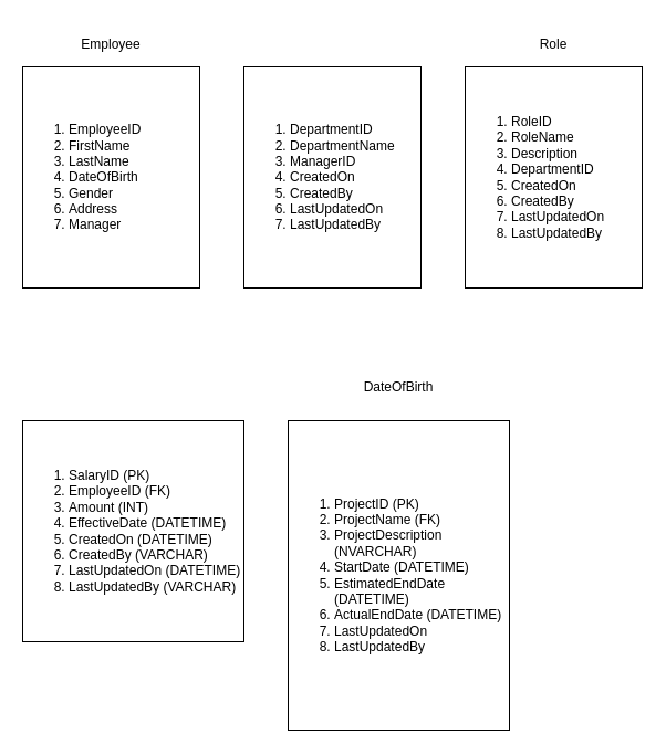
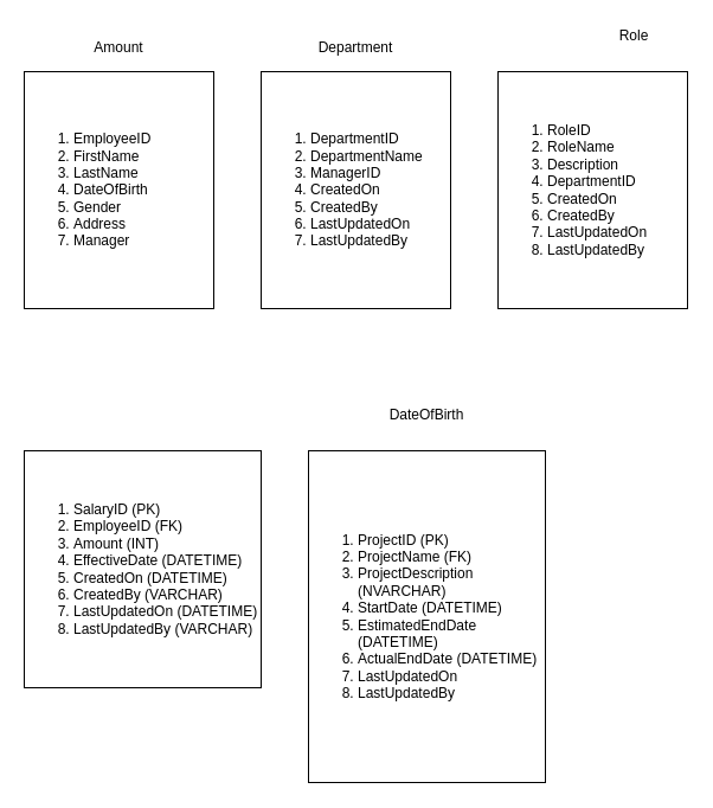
  <mxCell id="0" />
  <mxCell id="1" parent="0" />
  <mxCell id="2" value="&lt;ol&gt;&lt;li&gt;EmployeeID&lt;/li&gt;&lt;li&gt;FirstName&lt;/li&gt;&lt;li&gt;LastName&lt;/li&gt;&lt;li&gt;DateOfBirth&lt;/li&gt;&lt;li&gt;Gender&lt;/li&gt;&lt;li&gt;Address&lt;br&gt;&lt;/li&gt;&lt;li&gt;Manager&lt;br&gt;&lt;/li&gt;&lt;/ol&gt;" style="rounded=0;whiteSpace=wrap;html=1;align=left;" vertex="1" parent="1"><mxGeometry x="20" y="60" width="160" height="200" as="geometry" /></mxCell>
- <mxCell id="3" value="Employee" style="text;html=1;align=center;verticalAlign=middle;whiteSpace=wrap;rounded=0;" vertex="1" parent="1"><mxGeometry x="70" y="20" width="60" height="40" as="geometry" /></mxCell>
+ <mxCell id="3" value="Amount" style="text;html=1;align=center;verticalAlign=middle;whiteSpace=wrap;rounded=0;" vertex="1" parent="1"><mxGeometry x="70" y="20" width="60" height="40" as="geometry" /></mxCell>
+ <mxCell id="4" value="Department" style="text;html=1;align=center;verticalAlign=middle;whiteSpace=wrap;rounded=0;" vertex="1" parent="1"><mxGeometry x="265" y="25" width="70" height="30" as="geometry" /></mxCell>
  <mxCell id="5" value="&lt;ol&gt;&lt;li&gt;DepartmentID&lt;/li&gt;&lt;li&gt;DepartmentName&lt;/li&gt;&lt;li&gt;ManagerID&lt;/li&gt;&lt;li&gt;CreatedOn&lt;/li&gt;&lt;li&gt;CreatedBy&lt;/li&gt;&lt;li&gt;LastUpdatedOn&lt;/li&gt;&lt;li&gt;LastUpdatedBy&lt;/li&gt;&lt;/ol&gt;" style="rounded=0;whiteSpace=wrap;html=1;align=left;" vertex="1" parent="1"><mxGeometry x="220" y="60" width="160" height="200" as="geometry" /></mxCell>
  <mxCell id="6" value="&lt;ol&gt;&lt;li&gt;RoleID&lt;/li&gt;&lt;li&gt;RoleName&lt;/li&gt;&lt;li&gt;Description&lt;br&gt;&lt;/li&gt;&lt;li&gt;DepartmentID&lt;/li&gt;&lt;li&gt;CreatedOn&lt;/li&gt;&lt;li&gt;CreatedBy&lt;/li&gt;&lt;li&gt;LastUpdatedOn&lt;/li&gt;&lt;li&gt;LastUpdatedBy&lt;/li&gt;&lt;/ol&gt;" style="rounded=0;whiteSpace=wrap;html=1;align=left;" vertex="1" parent="1"><mxGeometry x="420" y="60" width="160" height="200" as="geometry" /></mxCell>
- <mxCell id="7" value="Role" style="text;html=1;align=center;verticalAlign=middle;whiteSpace=wrap;rounded=0;" vertex="1" parent="1"><mxGeometry x="465" y="25" width="70" height="30" as="geometry" /></mxCell>
+ <mxCell id="7" value="Role" style="text;html=1;align=center;verticalAlign=middle;whiteSpace=wrap;rounded=0;" vertex="1" parent="1"><mxGeometry x="500" y="15" width="70" height="30" as="geometry" /></mxCell>
  <mxCell id="8" value="&lt;ol&gt;&lt;li&gt;SalaryID (PK)&lt;br&gt;&lt;/li&gt;&lt;li&gt;EmployeeID (FK)&lt;br&gt;&lt;/li&gt;&lt;li&gt;Amount (INT)&lt;/li&gt;&lt;li&gt;EffectiveDate (DATETIME)&lt;/li&gt;&lt;li&gt;CreatedOn (DATETIME)&lt;br&gt;&lt;/li&gt;&lt;li&gt;CreatedBy (VARCHAR)&lt;br&gt;&lt;/li&gt;&lt;li&gt;LastUpdatedOn (DATETIME)&lt;br&gt;&lt;/li&gt;&lt;li&gt;LastUpdatedBy (VARCHAR)&lt;br&gt;&lt;/li&gt;&lt;/ol&gt;" style="rounded=0;whiteSpace=wrap;html=1;align=left;" vertex="1" parent="1"><mxGeometry x="20" y="380" width="200" height="200" as="geometry" /></mxCell>
  <mxCell id="9" value="&lt;ol&gt;&lt;li&gt;ProjectID (PK)&lt;br&gt;&lt;/li&gt;&lt;li&gt;ProjectName (FK)&lt;br&gt;&lt;/li&gt;&lt;li&gt;ProjectDescription (NVARCHAR)&lt;/li&gt;&lt;li&gt;StartDate (DATETIME)&lt;/li&gt;&lt;li&gt;EstimatedEndDate (DATETIME)&lt;br&gt;&lt;/li&gt;&lt;li&gt;ActualEndDate (DATETIME)&lt;br&gt;&lt;/li&gt;&lt;li&gt;LastUpdatedOn&lt;/li&gt;&lt;li&gt;LastUpdatedBy &lt;br&gt;&lt;/li&gt;&lt;/ol&gt;" style="rounded=0;whiteSpace=wrap;html=1;align=left;" vertex="1" parent="1"><mxGeometry x="260" y="380" width="200" height="280" as="geometry" /></mxCell>
  <mxCell id="10" value="DateOfBirth" style="text;html=1;align=center;verticalAlign=middle;whiteSpace=wrap;rounded=0;" vertex="1" parent="1"><mxGeometry x="330" y="330" width="60" height="40" as="geometry" /></mxCell>
